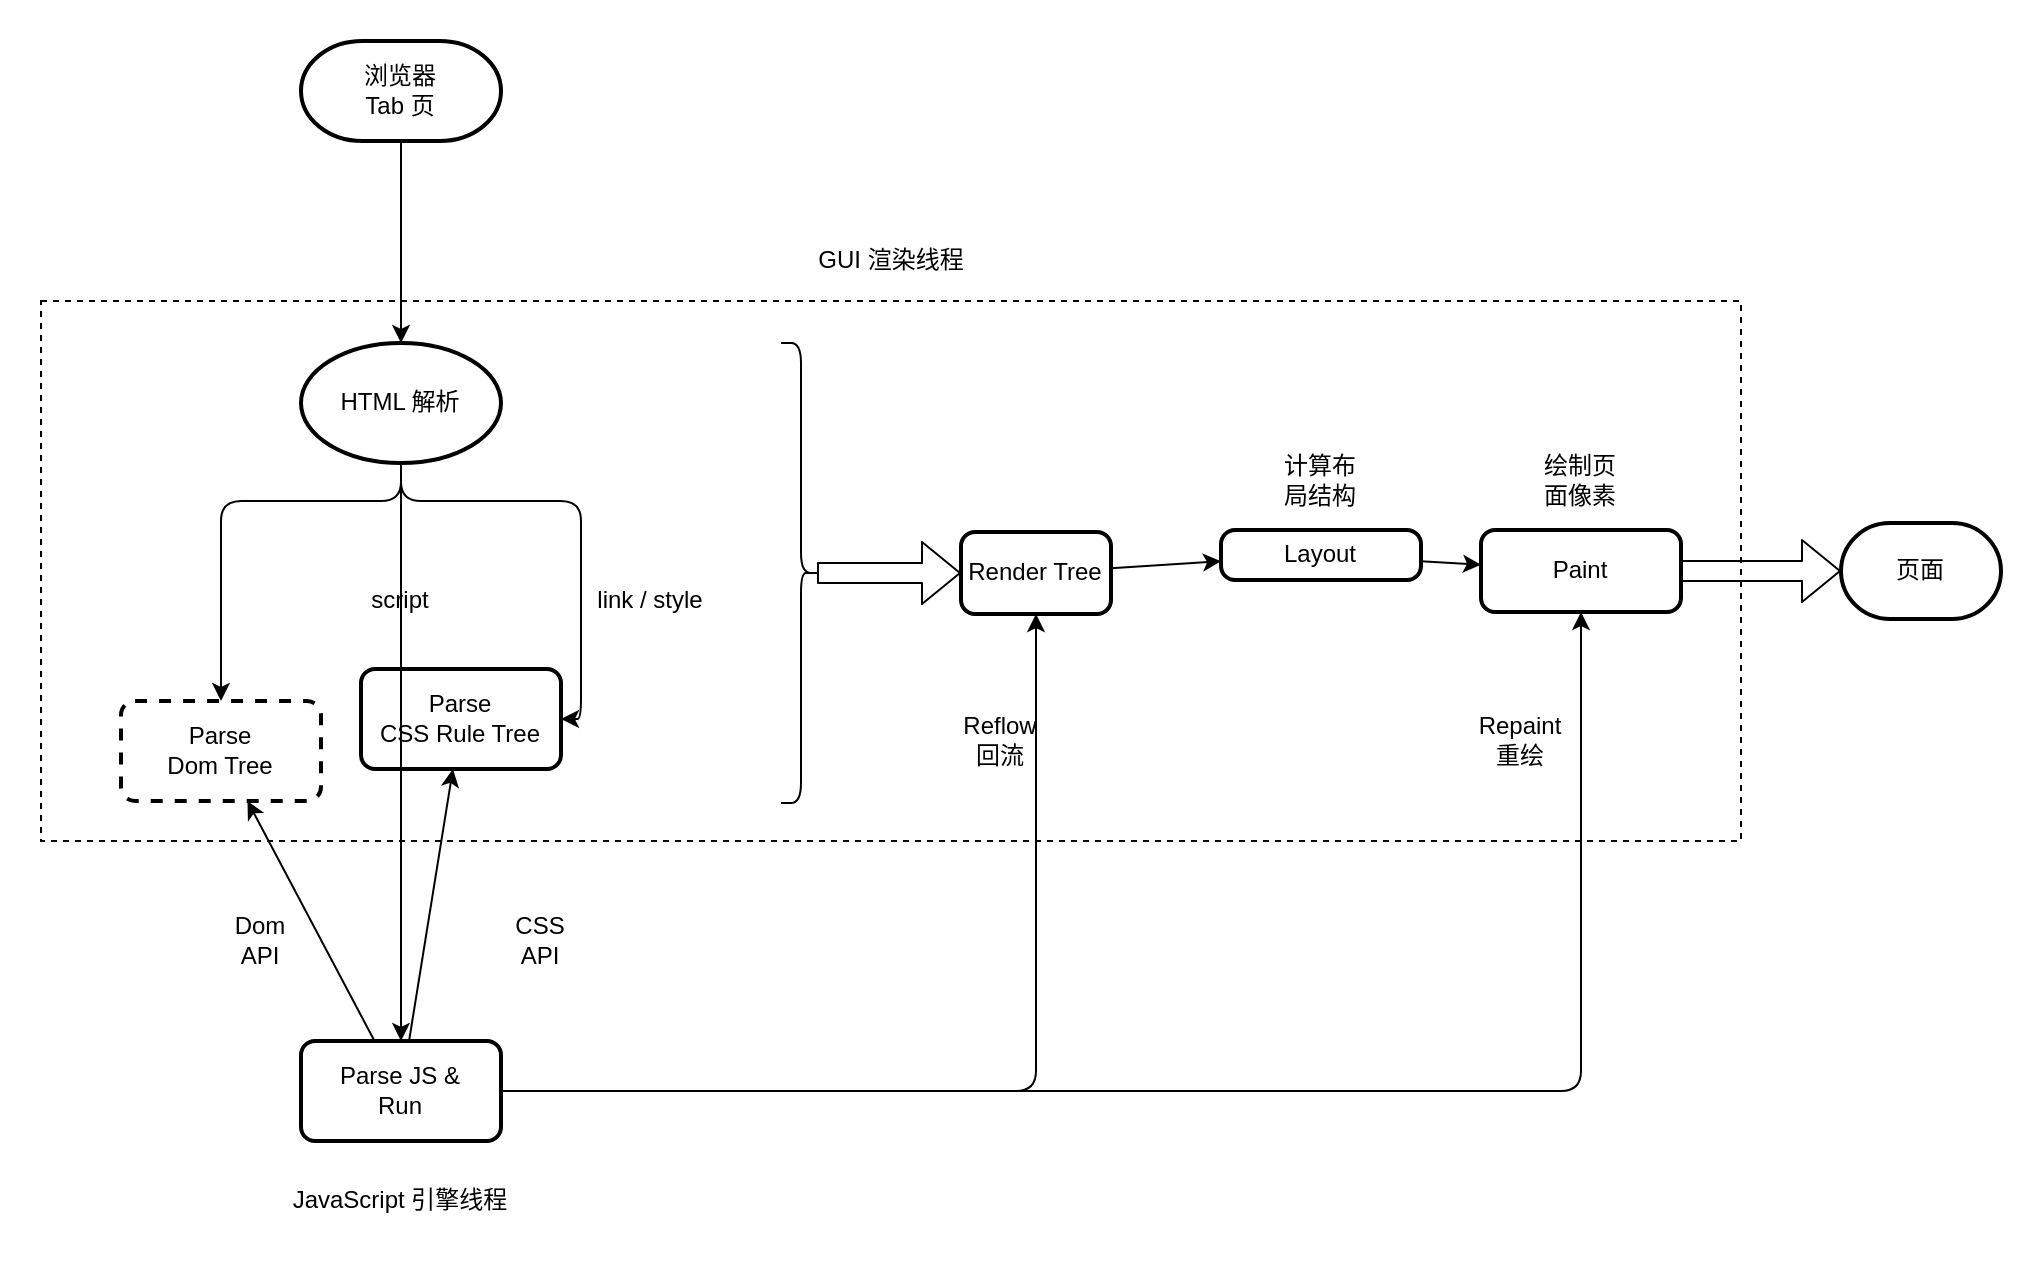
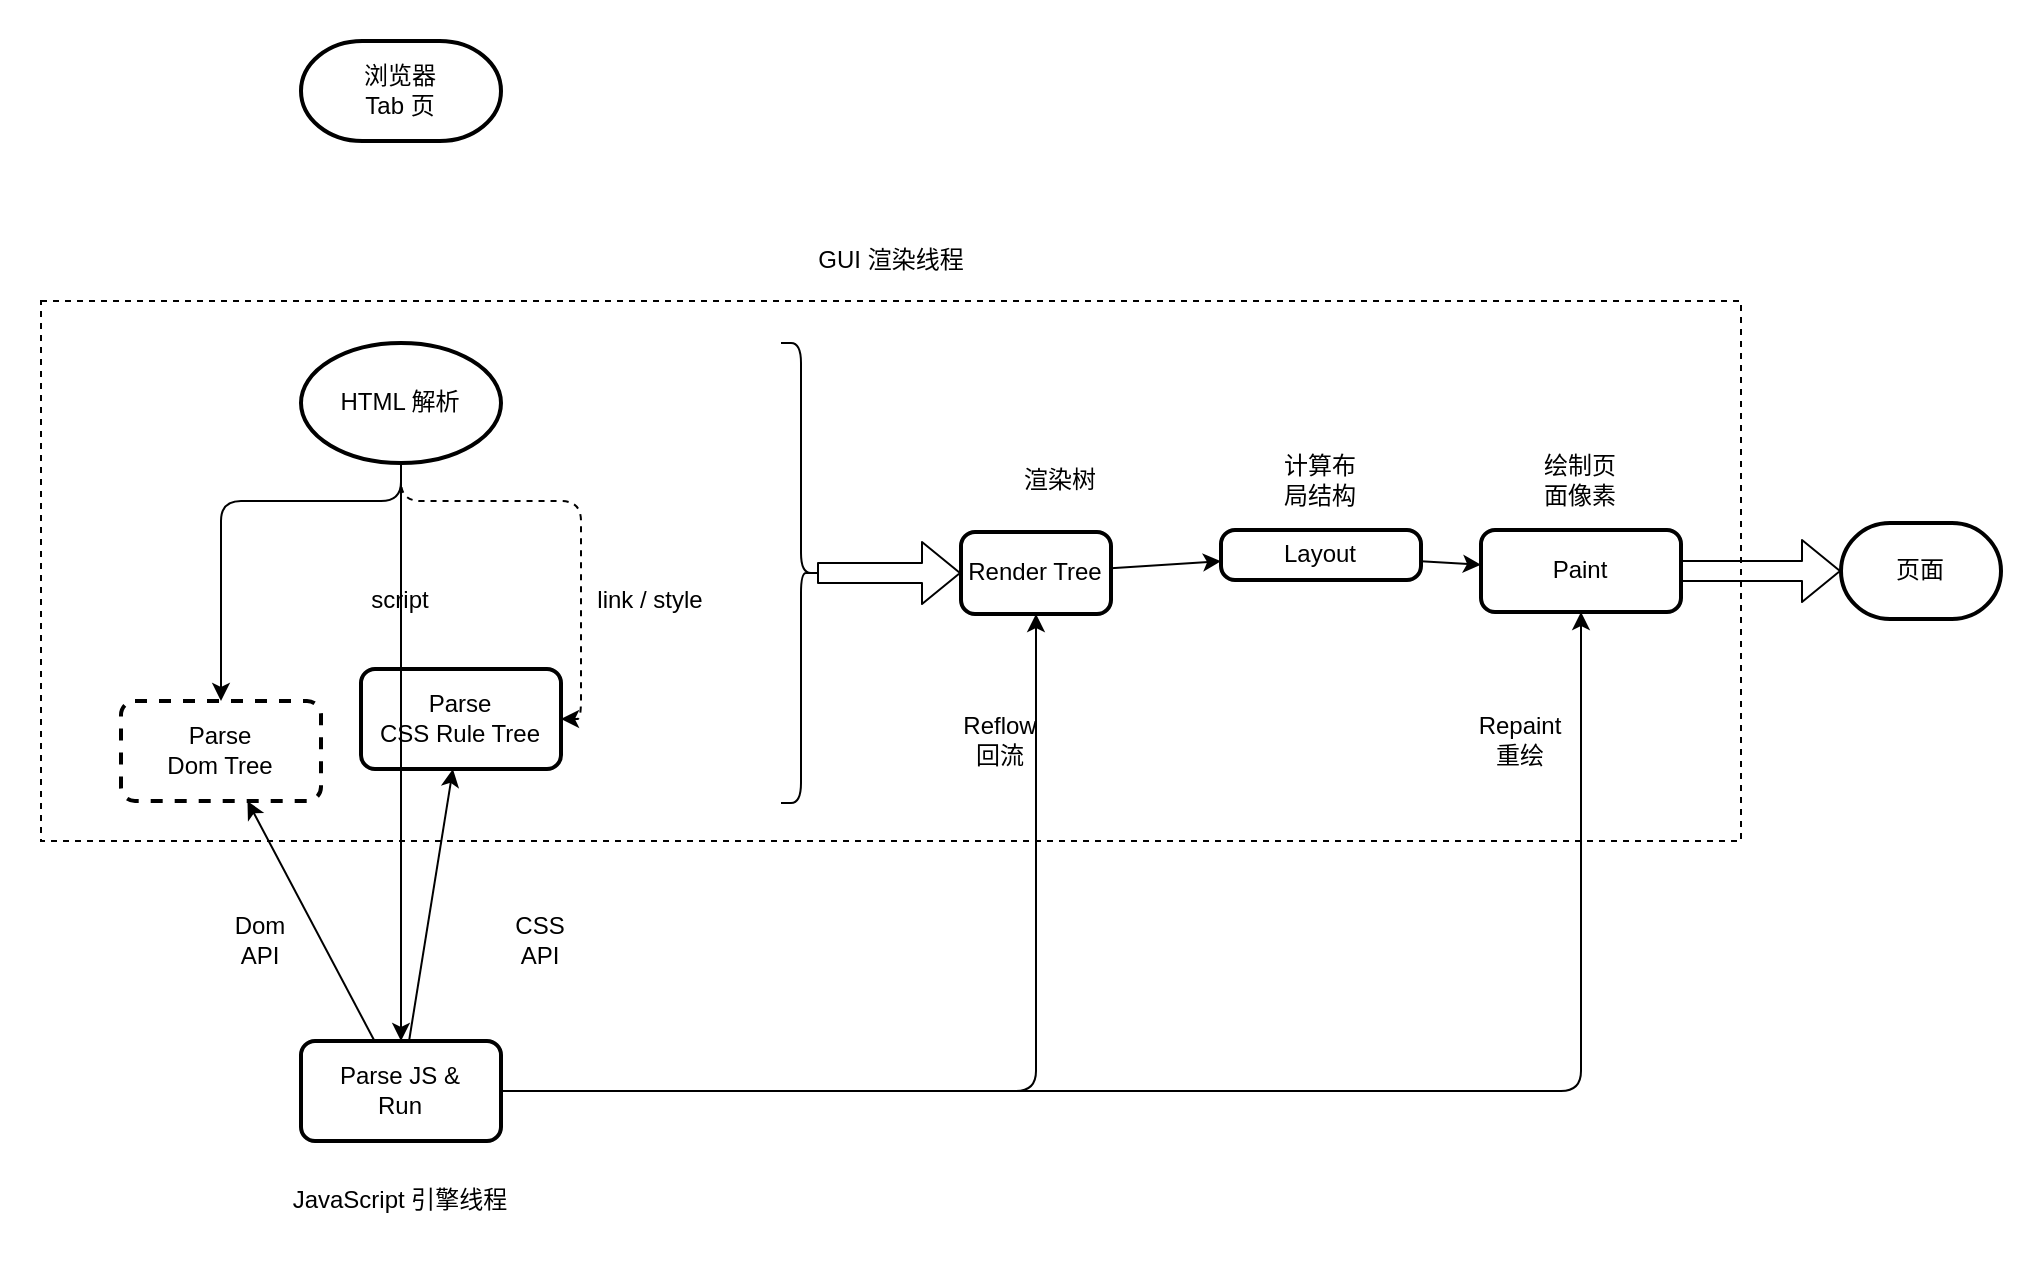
  <mxCell id="0" />
  <mxCell id="1" parent="0" />
  <mxCell id="2" value="" style="rounded=0;whiteSpace=wrap;html=1;dashed=1;fillColor=none;" vertex="1" parent="1"><mxGeometry x="20" y="150" width="850" height="270" as="geometry" /></mxCell>
  <mxCell id="3" value="HTML 解析" style="strokeWidth=2;html=1;shape=mxgraph.flowchart.start_1;whiteSpace=wrap;" vertex="1" parent="1"><mxGeometry x="150" y="171" width="100" height="60" as="geometry" /></mxCell>
  <mxCell id="4" value="Parse&lt;br&gt;CSS Rule Tree" style="rounded=1;whiteSpace=wrap;html=1;absoluteArcSize=1;arcSize=14;strokeWidth=2;" vertex="1" parent="1"><mxGeometry x="180" y="334" width="100" height="50" as="geometry" /></mxCell>
  <mxCell id="5" value="Parse&lt;br&gt;Dom Tree" style="rounded=1;whiteSpace=wrap;html=1;absoluteArcSize=1;arcSize=14;strokeWidth=2;dashed=1;" vertex="1" parent="1"><mxGeometry x="60" y="350" width="100" height="50" as="geometry" /></mxCell>
  <mxCell id="6" value="" style="shape=curlyBracket;whiteSpace=wrap;html=1;rounded=1;flipH=1;" vertex="1" parent="1"><mxGeometry x="390" y="171" width="20" height="230" as="geometry" /></mxCell>
  <mxCell id="7" value="Render Tree" style="rounded=1;whiteSpace=wrap;html=1;absoluteArcSize=1;arcSize=14;strokeWidth=2;" vertex="1" parent="1"><mxGeometry x="480" y="265.5" width="75" height="41" as="geometry" /></mxCell>
- <mxCell id="8" value="" style="edgeStyle=segmentEdgeStyle;endArrow=classic;html=1;" edge="1" parent="1" source="3" target="4"><mxGeometry width="50" height="50" relative="1" as="geometry"><mxPoint x="470" y="330" as="sourcePoint" /><mxPoint x="360" y="390" as="targetPoint" /><Array as="points"><mxPoint x="200" y="250" /><mxPoint x="290" y="250" /></Array></mxGeometry></mxCell>
+ <mxCell id="8" value="" style="edgeStyle=segmentEdgeStyle;endArrow=classic;html=1;dashed=1;" edge="1" parent="1" source="3" target="4"><mxGeometry width="50" height="50" relative="1" as="geometry"><mxPoint x="470" y="330" as="sourcePoint" /><mxPoint x="360" y="390" as="targetPoint" /><Array as="points"><mxPoint x="200" y="250" /><mxPoint x="290" y="250" /></Array></mxGeometry></mxCell>
  <mxCell id="9" value="" style="edgeStyle=segmentEdgeStyle;endArrow=classic;html=1;" edge="1" parent="1" source="3" target="5"><mxGeometry width="50" height="50" relative="1" as="geometry"><mxPoint x="470" y="330" as="sourcePoint" /><mxPoint x="520" y="280" as="targetPoint" /><Array as="points"><mxPoint x="200" y="250" /><mxPoint x="110" y="250" /></Array></mxGeometry></mxCell>
  <mxCell id="10" value="" style="shape=flexArrow;endArrow=classic;html=1;exitX=0.1;exitY=0.5;exitDx=0;exitDy=0;exitPerimeter=0;" edge="1" parent="1" source="6" target="7"><mxGeometry width="50" height="50" relative="1" as="geometry"><mxPoint x="470" y="195.5" as="sourcePoint" /><mxPoint x="570" y="196" as="targetPoint" /></mxGeometry></mxCell>
  <mxCell id="11" value="GUI 渲染线程" style="text;html=1;strokeColor=none;fillColor=none;align=center;verticalAlign=middle;whiteSpace=wrap;rounded=0;dashed=1;" vertex="1" parent="1"><mxGeometry x="402.5" y="120" width="85" height="20" as="geometry" /></mxCell>
  <mxCell id="12" value="浏览器&lt;br&gt;Tab 页" style="strokeWidth=2;html=1;shape=mxgraph.flowchart.terminator;whiteSpace=wrap;rounded=0;" vertex="1" parent="1"><mxGeometry x="150" y="20" width="100" height="50" as="geometry" /></mxCell>
- <mxCell id="13" value="" style="endArrow=classic;html=1;" edge="1" parent="1" source="12" target="3"><mxGeometry width="50" height="50" relative="1" as="geometry"><mxPoint x="200" y="78" as="sourcePoint" /><mxPoint x="440" y="280" as="targetPoint" /></mxGeometry></mxCell>
  <mxCell id="14" value="JavaScript 引擎线程" style="text;html=1;strokeColor=none;fillColor=none;align=center;verticalAlign=middle;whiteSpace=wrap;rounded=0;" vertex="1" parent="1"><mxGeometry x="140" y="590" width="120" height="20" as="geometry" /></mxCell>
  <mxCell id="15" value="link / style" style="text;html=1;strokeColor=none;fillColor=none;align=center;verticalAlign=middle;whiteSpace=wrap;rounded=0;" vertex="1" parent="1"><mxGeometry x="290" y="290" width="70" height="20" as="geometry" /></mxCell>
  <mxCell id="16" value="Parse&amp;nbsp;JS &amp;amp;&lt;br&gt;Run" style="rounded=1;whiteSpace=wrap;html=1;absoluteArcSize=1;arcSize=14;strokeWidth=2;" vertex="1" parent="1"><mxGeometry x="150" y="520" width="100" height="50" as="geometry" /></mxCell>
  <mxCell id="17" value="" style="endArrow=classic;html=1;" edge="1" parent="1" source="3" target="16"><mxGeometry width="50" height="50" relative="1" as="geometry"><mxPoint x="550" y="330" as="sourcePoint" /><mxPoint x="600" y="280" as="targetPoint" /></mxGeometry></mxCell>
  <mxCell id="18" value="script" style="text;html=1;strokeColor=none;fillColor=none;align=center;verticalAlign=middle;whiteSpace=wrap;rounded=0;" vertex="1" parent="1"><mxGeometry x="180" y="290" width="40" height="20" as="geometry" /></mxCell>
  <mxCell id="19" value="" style="endArrow=classic;html=1;" edge="1" parent="1" source="16" target="5"><mxGeometry width="50" height="50" relative="1" as="geometry"><mxPoint x="550" y="330" as="sourcePoint" /><mxPoint x="600" y="280" as="targetPoint" /></mxGeometry></mxCell>
  <mxCell id="20" value="" style="endArrow=classic;html=1;" edge="1" parent="1" source="16" target="4"><mxGeometry width="50" height="50" relative="1" as="geometry"><mxPoint x="550" y="330" as="sourcePoint" /><mxPoint x="600" y="280" as="targetPoint" /></mxGeometry></mxCell>
  <mxCell id="21" value="CSS API" style="text;html=1;strokeColor=none;fillColor=none;align=center;verticalAlign=middle;whiteSpace=wrap;rounded=0;" vertex="1" parent="1"><mxGeometry x="250" y="460" width="40" height="20" as="geometry" /></mxCell>
  <mxCell id="22" value="Dom API" style="text;html=1;strokeColor=none;fillColor=none;align=center;verticalAlign=middle;whiteSpace=wrap;rounded=0;" vertex="1" parent="1"><mxGeometry x="110" y="460" width="40" height="20" as="geometry" /></mxCell>
  <mxCell id="23" value="Layout" style="rounded=1;whiteSpace=wrap;html=1;absoluteArcSize=1;arcSize=14;strokeWidth=2;" vertex="1" parent="1"><mxGeometry x="610" y="264.5" width="100" height="25" as="geometry" /></mxCell>
  <mxCell id="24" value="Paint" style="rounded=1;whiteSpace=wrap;html=1;absoluteArcSize=1;arcSize=14;strokeWidth=2;" vertex="1" parent="1"><mxGeometry x="740" y="264.5" width="100" height="41" as="geometry" /></mxCell>
  <mxCell id="25" value="" style="endArrow=classic;html=1;" edge="1" parent="1" source="7" target="23"><mxGeometry width="50" height="50" relative="1" as="geometry"><mxPoint x="460" y="360" as="sourcePoint" /><mxPoint x="510" y="310" as="targetPoint" /></mxGeometry></mxCell>
  <mxCell id="26" value="" style="endArrow=classic;html=1;" edge="1" parent="1" source="23" target="24"><mxGeometry width="50" height="50" relative="1" as="geometry"><mxPoint x="460" y="360" as="sourcePoint" /><mxPoint x="510" y="310" as="targetPoint" /></mxGeometry></mxCell>
  <mxCell id="27" value="计算布局结构" style="text;html=1;strokeColor=none;fillColor=none;align=center;verticalAlign=middle;whiteSpace=wrap;rounded=0;" vertex="1" parent="1"><mxGeometry x="640" y="230" width="40" height="20" as="geometry" /></mxCell>
  <mxCell id="28" value="绘制页面像素" style="text;html=1;strokeColor=none;fillColor=none;align=center;verticalAlign=middle;whiteSpace=wrap;rounded=0;" vertex="1" parent="1"><mxGeometry x="770" y="230" width="40" height="20" as="geometry" /></mxCell>
  <mxCell id="29" value="" style="edgeStyle=segmentEdgeStyle;endArrow=classic;html=1;" edge="1" parent="1" source="16" target="7"><mxGeometry width="50" height="50" relative="1" as="geometry"><mxPoint x="460" y="360" as="sourcePoint" /><mxPoint x="510" y="310" as="targetPoint" /></mxGeometry></mxCell>
  <mxCell id="30" value="" style="edgeStyle=segmentEdgeStyle;endArrow=classic;html=1;" edge="1" parent="1" source="16" target="24"><mxGeometry width="50" height="50" relative="1" as="geometry"><mxPoint x="460" y="360" as="sourcePoint" /><mxPoint x="510" y="310" as="targetPoint" /></mxGeometry></mxCell>
  <mxCell id="31" value="Reflow&lt;br&gt;回流" style="text;html=1;strokeColor=none;fillColor=none;align=center;verticalAlign=middle;whiteSpace=wrap;rounded=0;" vertex="1" parent="1"><mxGeometry x="480" y="360" width="40" height="20" as="geometry" /></mxCell>
  <mxCell id="32" value="Repaint&lt;br&gt;重绘" style="text;html=1;strokeColor=none;fillColor=none;align=center;verticalAlign=middle;whiteSpace=wrap;rounded=0;" vertex="1" parent="1"><mxGeometry x="740" y="360" width="40" height="20" as="geometry" /></mxCell>
+ <mxCell id="33" value="渲染树" style="text;html=1;strokeColor=none;fillColor=none;align=center;verticalAlign=middle;whiteSpace=wrap;rounded=0;" vertex="1" parent="1"><mxGeometry x="510" y="230" width="40" height="20" as="geometry" /></mxCell>
  <mxCell id="34" value="页面" style="strokeWidth=2;html=1;shape=mxgraph.flowchart.terminator;whiteSpace=wrap;rounded=0;fillColor=none;" vertex="1" parent="1"><mxGeometry x="920" y="261" width="80" height="48" as="geometry" /></mxCell>
  <mxCell id="35" value="" style="shape=flexArrow;endArrow=classic;html=1;" edge="1" parent="1" source="24" target="34"><mxGeometry width="50" height="50" relative="1" as="geometry"><mxPoint x="460" y="360" as="sourcePoint" /><mxPoint x="510" y="310" as="targetPoint" /></mxGeometry></mxCell>
